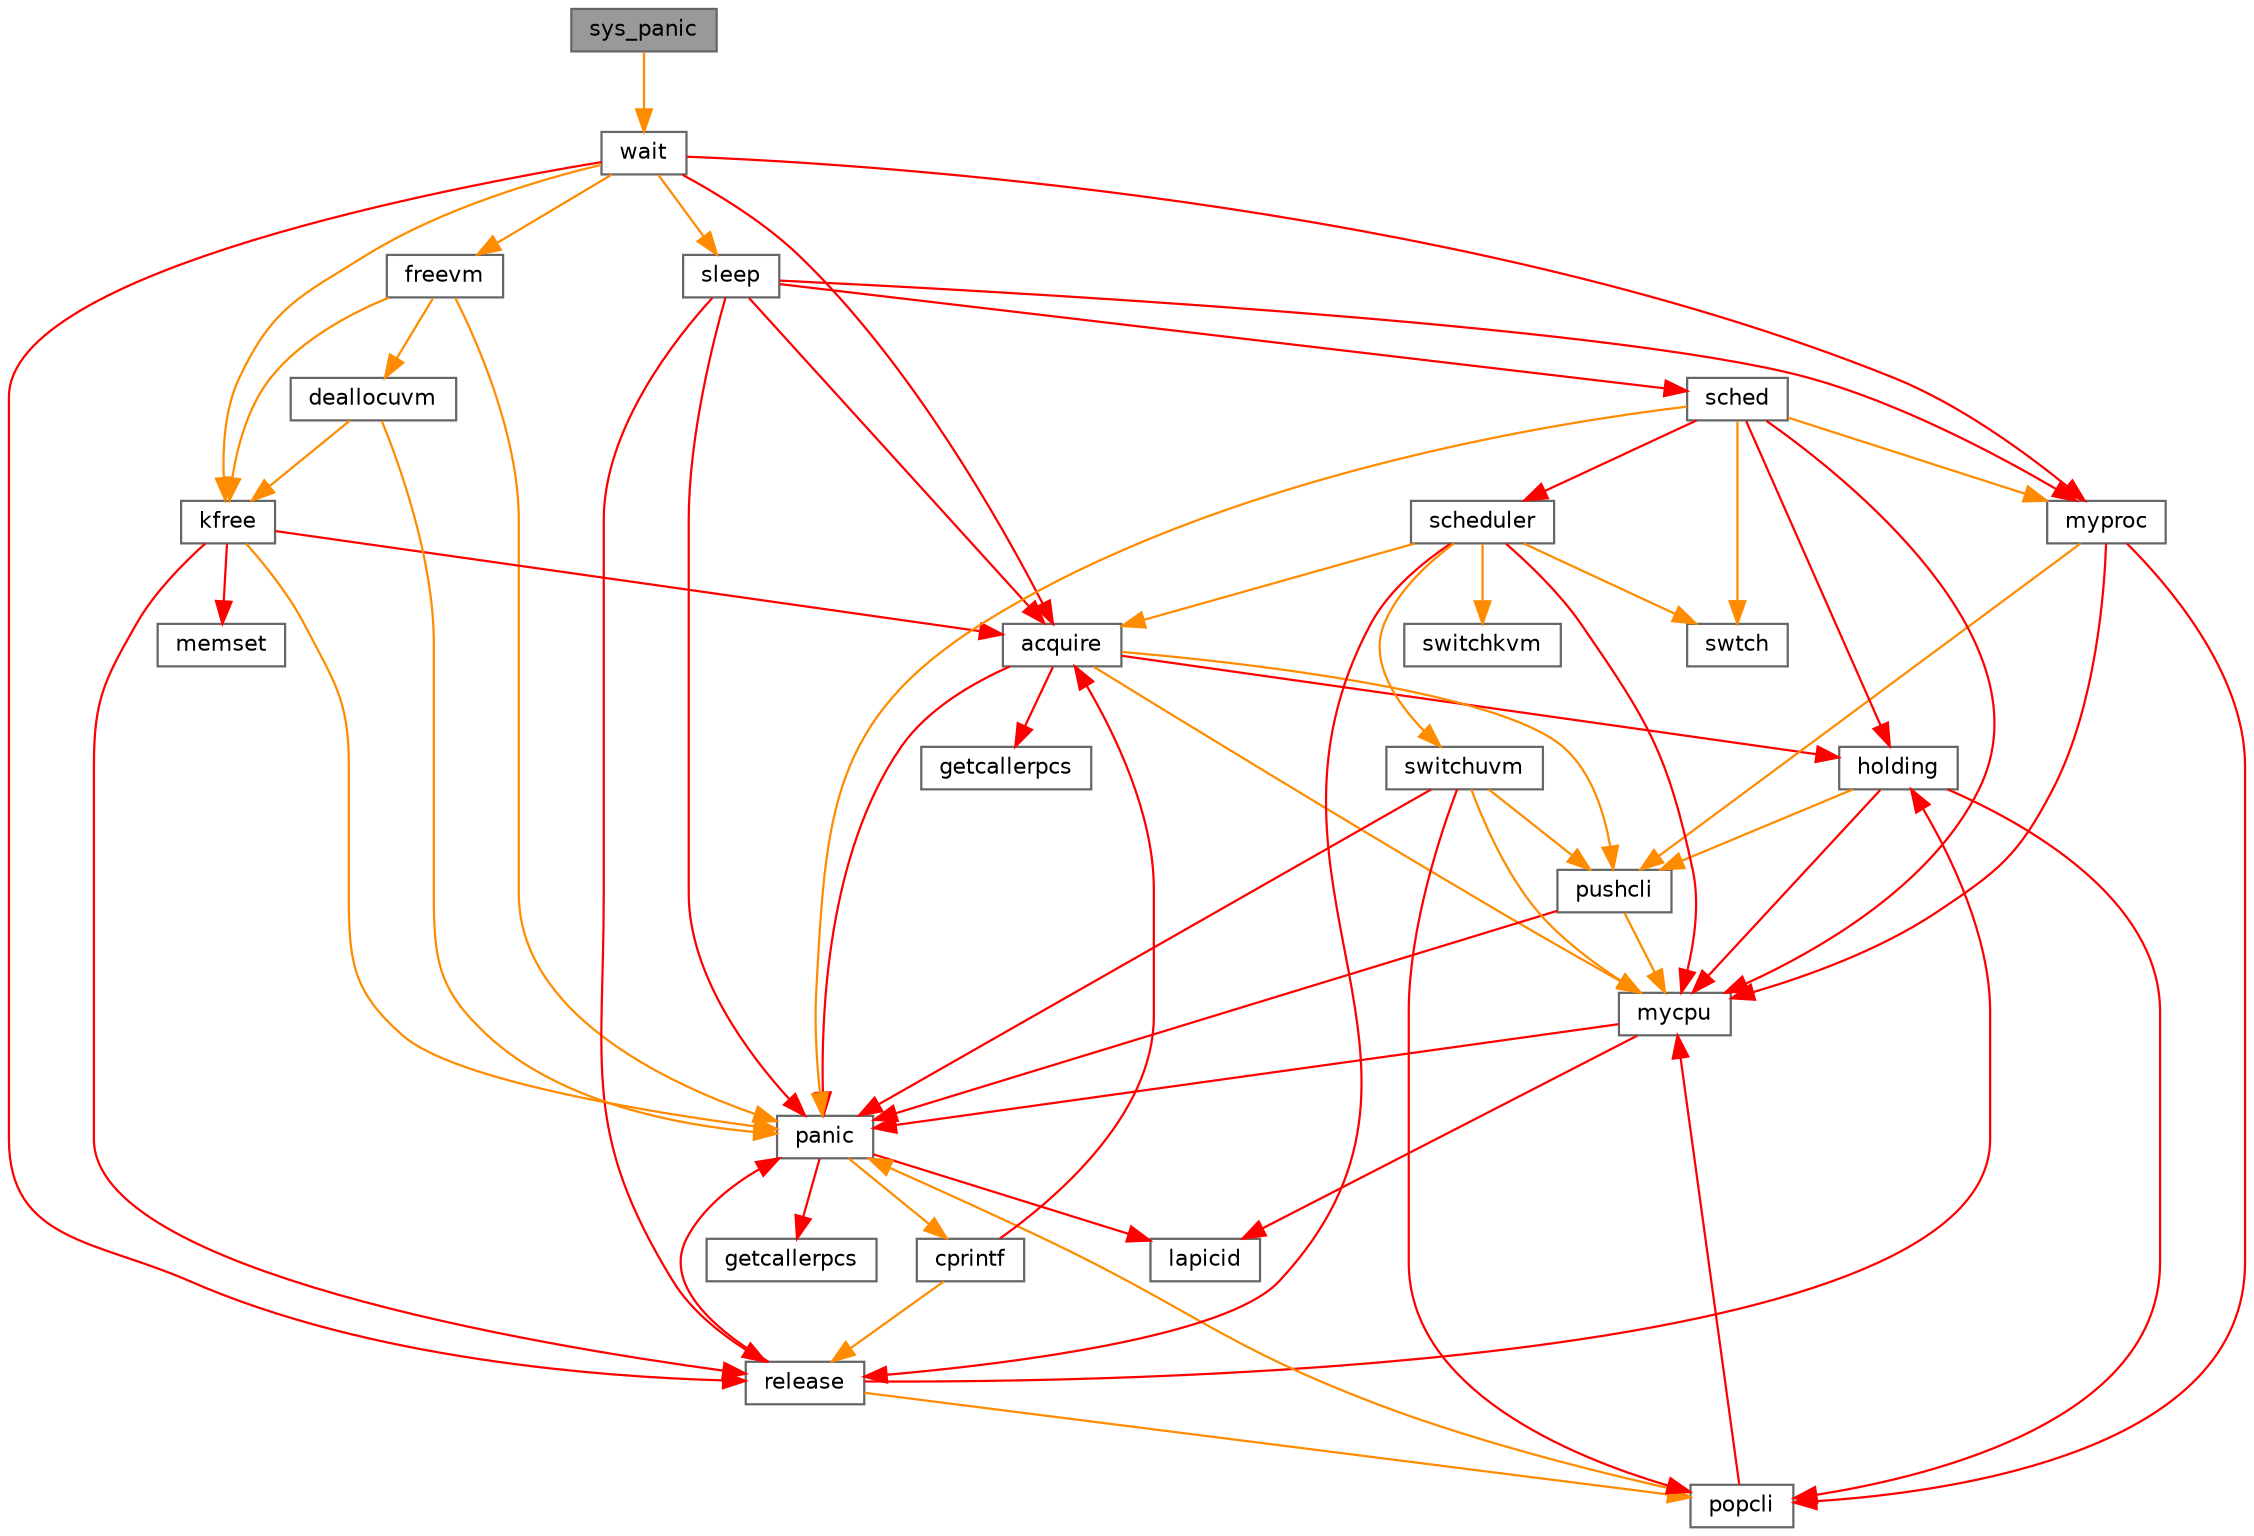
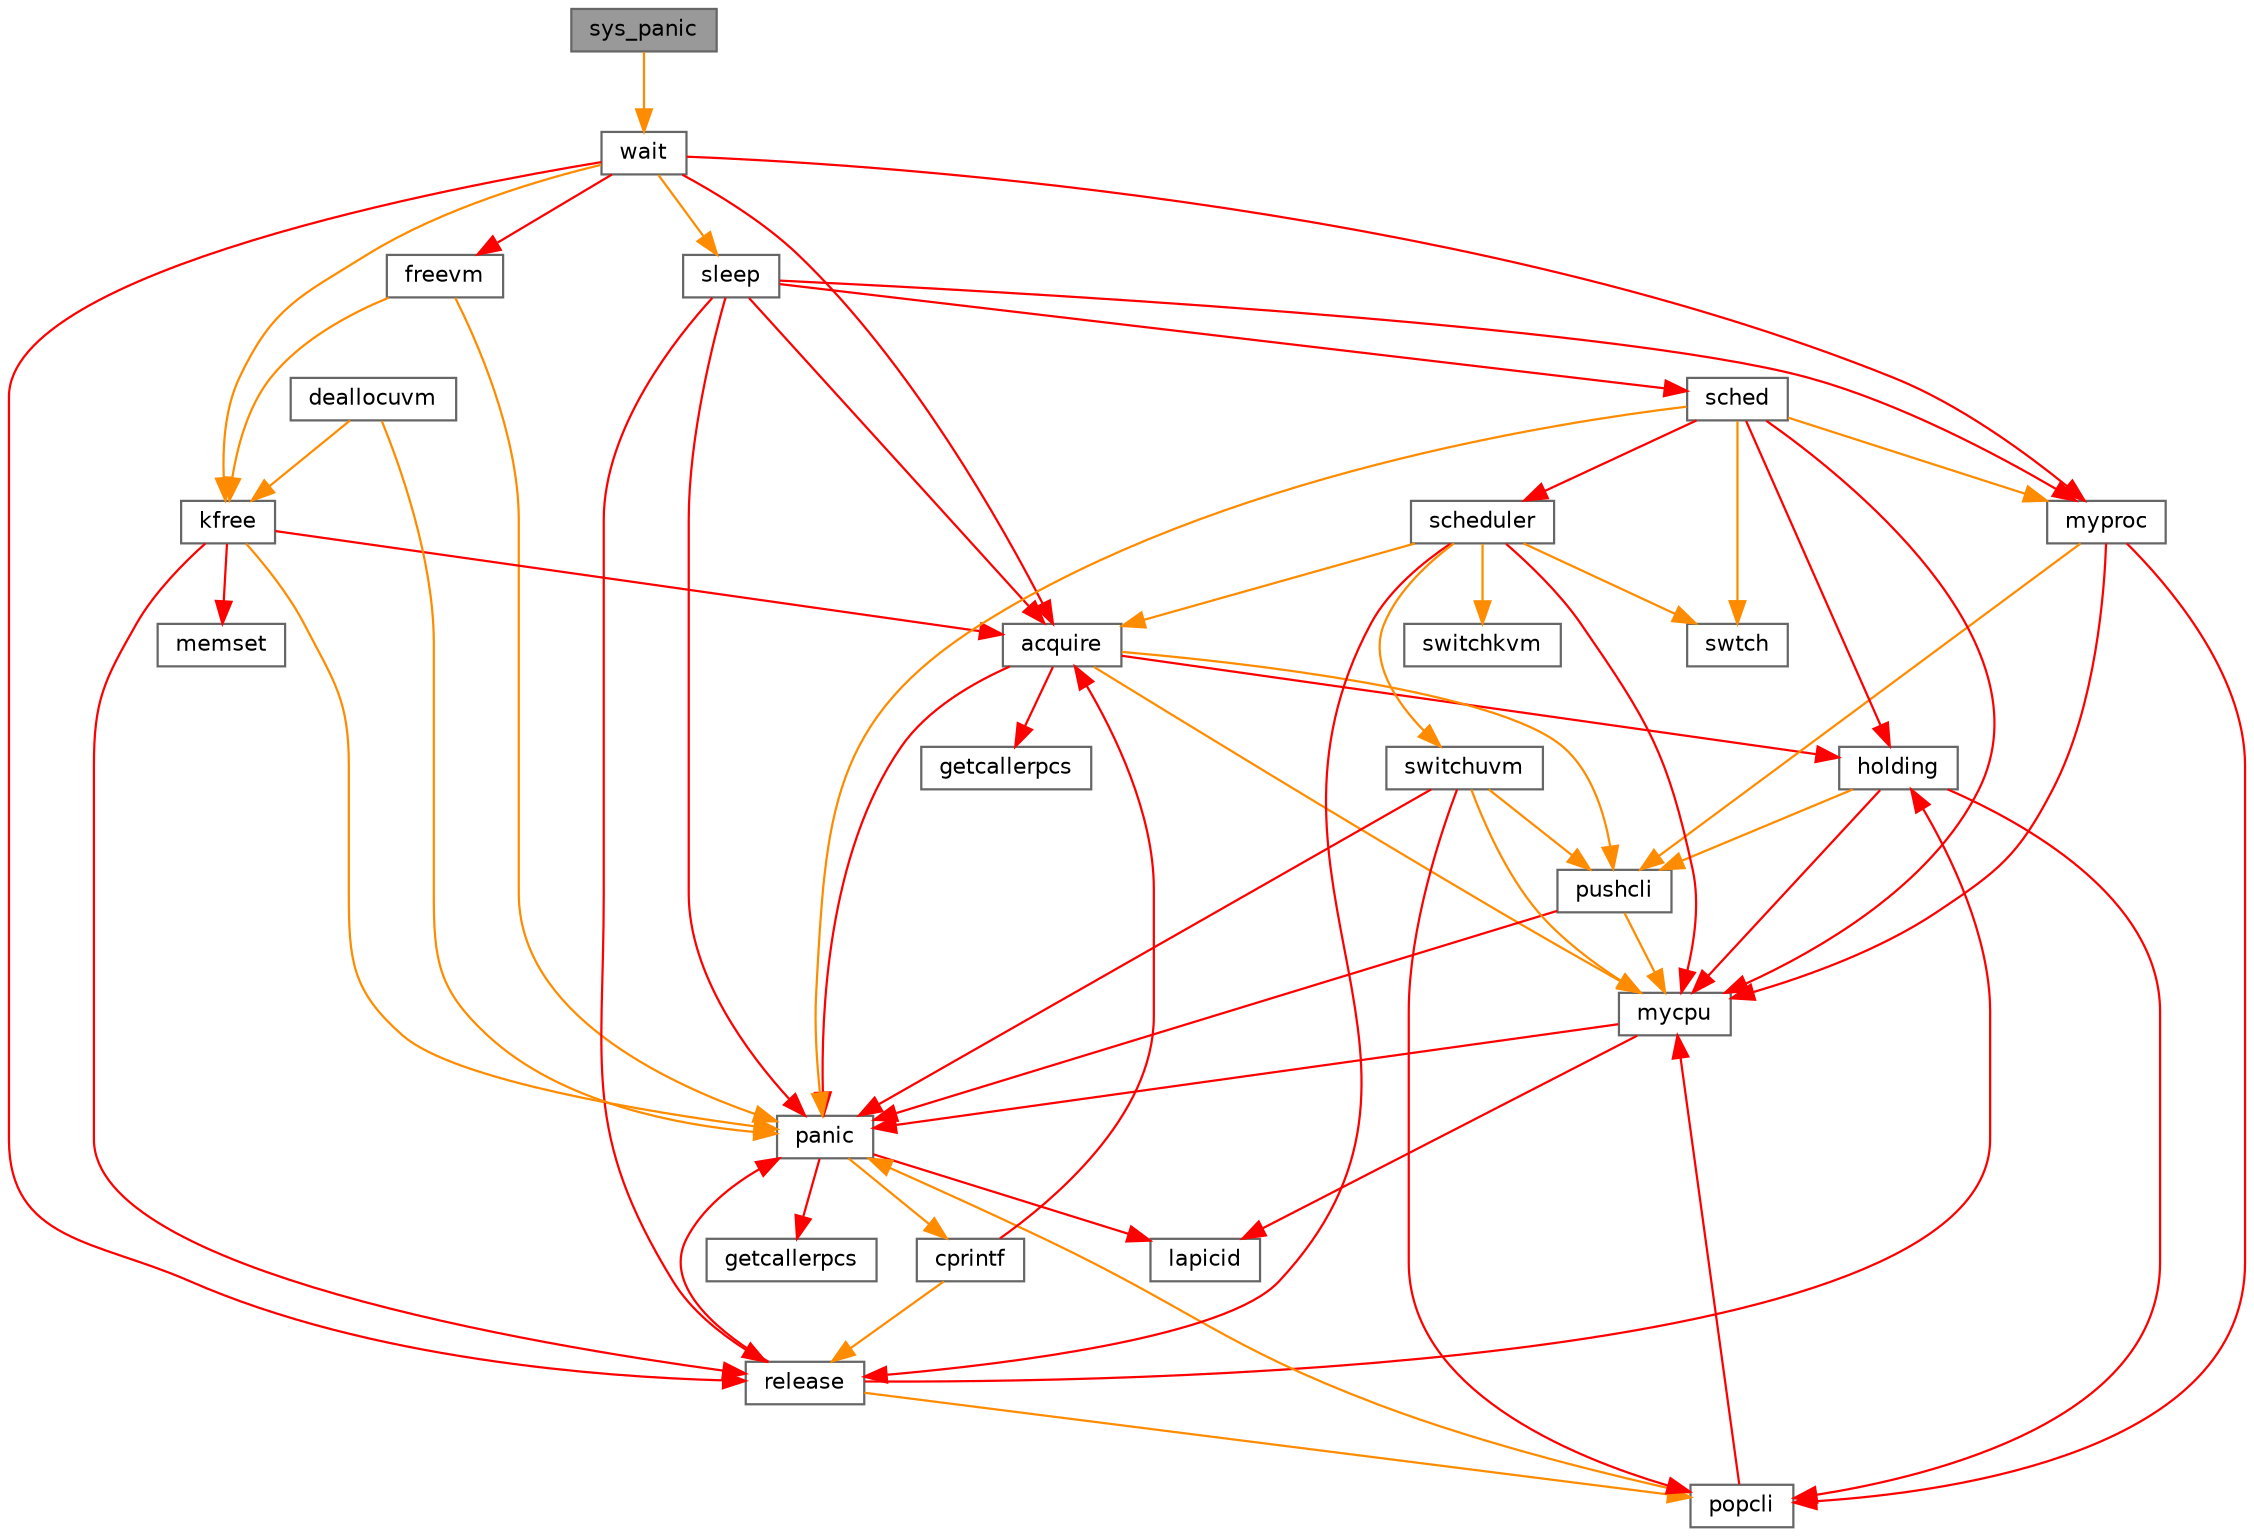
  digraph {
    rankdir=TB
    node [color=grey40 fillcolor=white fontname=Helvetica fontsize=10 shape=box style=filled]
    edge [color=red fontname=Helvetica fontsize=10 labelfontname=Helvetica labelfontsize=10 style=solid]
    n1 [color=gray40 fillcolor=grey60 fontcolor=black height=0.2 label=sys_panic width=0.4]
    n2 [height=0.2 label=wait width=0.4]
    n3 [height=0.2 label=acquire width=0.4]
    n4 [height=0.2 label=release width=0.4]
    n5 [height=0.2 label=freevm width=0.4]
    n6 [height=0.2 label=kfree width=0.4]
    n7 [height=0.2 label=myproc width=0.4]
    n8 [height=0.2 label=sleep width=0.4]
    n9 [height=0.2 label=getcallerpcs width=0.4]
    n10 [height=0.2 label=holding width=0.4]
    n11 [height=0.2 label=mycpu width=0.4]
    n12 [height=0.2 label=panic width=0.4]
    n13 [height=0.2 label=pushcli width=0.4]
    n14 [height=0.2 label=popcli width=0.4]
    n15 [height=0.2 label=deallocuvm width=0.4]
    n16 [height=0.2 label=memset width=0.4]
    n17 [height=0.2 label=sched width=0.4]
    n18 [height=0.2 label=lapicid width=0.4]
    n19 [height=0.2 label=cprintf width=0.4]
    n20 [height=0.2 label=getcallerpcs width=0.4]
    n21 [height=0.2 label=scheduler width=0.4]
    n22 [height=0.2 label=swtch width=0.4]
    n23 [height=0.2 label=switchkvm width=0.4]
    n24 [height=0.2 label=switchuvm width=0.4]
    n1 -> n2 [color=darkorange]
    n2 -> n3
    n2 -> n4
-   n2 -> n5 [color=darkorange]
+   n2 -> n5
    n2 -> n6 [color=darkorange]
    n2 -> n7
    n2 -> n8 [color=darkorange]
    n3 -> n9
    n3 -> n10
    n3 -> n11 [color=darkorange]
    n3 -> n12
    n3 -> n13 [color=darkorange]
    n4 -> n10
    n4 -> n12
    n4 -> n14 [color=darkorange]
    n5 -> n6 [color=darkorange]
    n5 -> n12 [color=darkorange]
-   n5 -> n15 [color=darkorange]
    n6 -> n3
    n6 -> n4
    n6 -> n12 [color=darkorange]
    n6 -> n16
    n7 -> n11
    n7 -> n13 [color=darkorange]
    n7 -> n14
    n8 -> n3
    n8 -> n4
    n8 -> n7
    n8 -> n12
    n8 -> n17
    n10 -> n11
    n10 -> n13 [color=darkorange]
    n10 -> n14
    n11 -> n12
    n11 -> n18
    n12 -> n18
    n12 -> n19 [color=darkorange]
    n12 -> n20
    n13 -> n11 [color=darkorange]
    n13 -> n12
    n14 -> n11
    n14 -> n12 [color=darkorange]
    n15 -> n6 [color=darkorange]
    n15 -> n12 [color=darkorange]
    n17 -> n7 [color=darkorange]
    n17 -> n10
    n17 -> n11
    n17 -> n12 [color=darkorange]
    n17 -> n21
    n17 -> n22 [color=darkorange]
    n19 -> n3
    n19 -> n4 [color=darkorange]
    n21 -> n3 [color=darkorange]
    n21 -> n4
    n21 -> n11
    n21 -> n22 [color=darkorange]
    n21 -> n23 [color=darkorange]
    n21 -> n24 [color=darkorange]
    n24 -> n11 [color=darkorange]
    n24 -> n12
    n24 -> n13 [color=darkorange]
    n24 -> n14
  }
